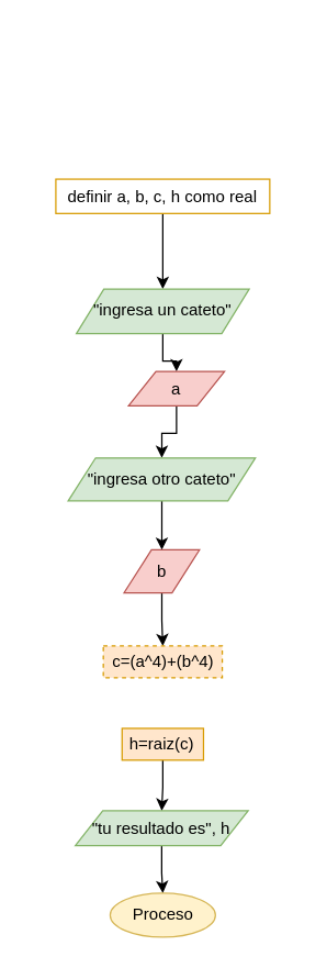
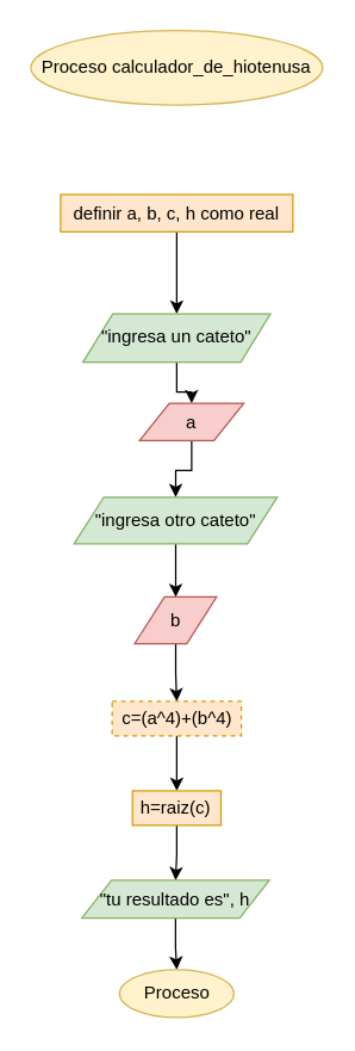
  <mxCell id="0" />
  <mxCell id="1" parent="0" />
+ <mxCell id="2" value="Proceso calculador_de_hiotenusa" style="ellipse;whiteSpace=wrap;html=1;fillColor=#fff2cc;strokeColor=#d6b656;" vertex="1" parent="1"><mxGeometry x="20" y="20" width="196" height="50" as="geometry" /></mxCell>
  <mxCell id="3" value="" style="edgeStyle=orthogonalEdgeStyle;rounded=0;orthogonalLoop=1;jettySize=auto;html=1;" edge="1" parent="1" source="4" target="6"><mxGeometry relative="1" as="geometry" /></mxCell>
- <mxCell id="4" value="definir a, b, c, h como real" style="whiteSpace=wrap;html=1;fillColor=#ffffff;strokeColor=#d79b00;" vertex="1" parent="1"><mxGeometry x="40" y="130" width="156" height="25" as="geometry" /></mxCell>
+ <mxCell id="4" value="definir a, b, c, h como real" style="whiteSpace=wrap;html=1;fillColor=#ffe6cc;strokeColor=#d79b00;" vertex="1" parent="1"><mxGeometry x="40" y="130" width="156" height="25" as="geometry" /></mxCell>
  <mxCell id="5" value="" style="edgeStyle=orthogonalEdgeStyle;rounded=0;orthogonalLoop=1;jettySize=auto;html=1;" edge="1" parent="1" source="6" target="8"><mxGeometry relative="1" as="geometry" /></mxCell>
  <mxCell id="6" value="&quot;ingresa un cateto&quot;" style="shape=parallelogram;perimeter=parallelogramPerimeter;whiteSpace=wrap;html=1;fixedSize=1;fillColor=#d5e8d4;strokeColor=#82b366;" vertex="1" parent="1"><mxGeometry x="55" y="210" width="126" height="32.5" as="geometry" /></mxCell>
  <mxCell id="7" value="" style="edgeStyle=orthogonalEdgeStyle;rounded=0;orthogonalLoop=1;jettySize=auto;html=1;" edge="1" parent="1" source="8" target="10"><mxGeometry relative="1" as="geometry" /></mxCell>
  <mxCell id="8" value="a" style="shape=parallelogram;perimeter=parallelogramPerimeter;whiteSpace=wrap;html=1;fixedSize=1;fillColor=#f8cecc;strokeColor=#b85450;" vertex="1" parent="1"><mxGeometry x="93" y="270" width="70" height="25" as="geometry" /></mxCell>
  <mxCell id="9" value="" style="edgeStyle=orthogonalEdgeStyle;rounded=0;orthogonalLoop=1;jettySize=auto;html=1;" edge="1" parent="1" source="10" target="12"><mxGeometry relative="1" as="geometry" /></mxCell>
  <mxCell id="10" value="&quot;ingresa otro cateto&quot;" style="shape=parallelogram;perimeter=parallelogramPerimeter;whiteSpace=wrap;html=1;fixedSize=1;fillColor=#d5e8d4;strokeColor=#82b366;" vertex="1" parent="1"><mxGeometry x="49" y="333" width="136.5" height="31.25" as="geometry" /></mxCell>
  <mxCell id="11" value="" style="edgeStyle=orthogonalEdgeStyle;rounded=0;orthogonalLoop=1;jettySize=auto;html=1;" edge="1" parent="1" source="12" target="14"><mxGeometry relative="1" as="geometry" /></mxCell>
  <mxCell id="12" value="b" style="shape=parallelogram;perimeter=parallelogramPerimeter;whiteSpace=wrap;html=1;fixedSize=1;fillColor=#f8cecc;strokeColor=#b85450;" vertex="1" parent="1"><mxGeometry x="89.75" y="400" width="55" height="31.25" as="geometry" /></mxCell>
+ <mxCell id="13" value="" style="edgeStyle=orthogonalEdgeStyle;rounded=0;orthogonalLoop=1;jettySize=auto;html=1;" edge="1" parent="1" source="14" target="16"><mxGeometry relative="1" as="geometry" /></mxCell>
  <mxCell id="14" value="c=(a^4)+(b^4)" style="whiteSpace=wrap;html=1;fillColor=#ffe6cc;strokeColor=#d79b00;dashed=1;" vertex="1" parent="1"><mxGeometry x="74.62" y="470" width="86.75" height="23.13" as="geometry" /></mxCell>
  <mxCell id="15" value="" style="edgeStyle=orthogonalEdgeStyle;rounded=0;orthogonalLoop=1;jettySize=auto;html=1;" edge="1" parent="1" source="16" target="18"><mxGeometry relative="1" as="geometry" /></mxCell>
  <mxCell id="16" value="h=raiz(c)" style="whiteSpace=wrap;html=1;fillColor=#ffe6cc;strokeColor=#d79b00;" vertex="1" parent="1"><mxGeometry x="88.3" y="530" width="59.38" height="23.13" as="geometry" /></mxCell>
  <mxCell id="17" value="" style="edgeStyle=orthogonalEdgeStyle;rounded=0;orthogonalLoop=1;jettySize=auto;html=1;" edge="1" parent="1" source="18" target="19"><mxGeometry relative="1" as="geometry" /></mxCell>
  <mxCell id="18" value="&quot;tu resultado es&quot;, h" style="shape=parallelogram;perimeter=parallelogramPerimeter;whiteSpace=wrap;html=1;fixedSize=1;fillColor=#d5e8d4;strokeColor=#82b366;" vertex="1" parent="1"><mxGeometry x="54.24" y="590" width="126.01" height="25.3" as="geometry" /></mxCell>
  <mxCell id="19" value="Proceso" style="ellipse;whiteSpace=wrap;html=1;fillColor=#fff2cc;strokeColor=#d6b656;" vertex="1" parent="1"><mxGeometry x="79.62" y="650" width="76.76" height="32.05" as="geometry" /></mxCell>
